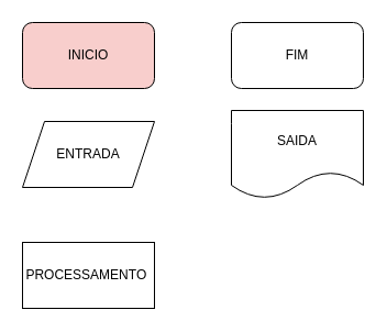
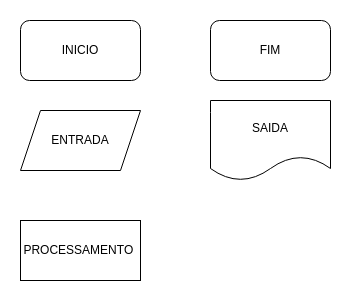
  <mxCell id="0" />
  <mxCell id="1" parent="0" />
- <mxCell id="2" value="INICIO" style="rounded=1;whiteSpace=wrap;html=1;fillColor=#f8cecc;" vertex="1" parent="1"><mxGeometry x="20" y="20" width="120" height="60" as="geometry" /></mxCell>
+ <mxCell id="2" value="INICIO" style="rounded=1;whiteSpace=wrap;html=1;" vertex="1" parent="1"><mxGeometry x="20" y="20" width="120" height="60" as="geometry" /></mxCell>
  <mxCell id="3" value="FIM" style="rounded=1;whiteSpace=wrap;html=1;" vertex="1" parent="1"><mxGeometry x="210" y="20" width="120" height="60" as="geometry" /></mxCell>
  <mxCell id="4" value="ENTRADA" style="shape=parallelogram;perimeter=parallelogramPerimeter;whiteSpace=wrap;html=1;fixedSize=1;" vertex="1" parent="1"><mxGeometry x="20" y="110" width="120" height="60" as="geometry" /></mxCell>
  <mxCell id="5" value="SAIDA" style="shape=document;whiteSpace=wrap;html=1;boundedLbl=1;" vertex="1" parent="1"><mxGeometry x="210" y="100" width="120" height="80" as="geometry" /></mxCell>
  <mxCell id="6" value="PROCESSAMENTO&amp;nbsp;" style="rounded=0;whiteSpace=wrap;html=1;" vertex="1" parent="1"><mxGeometry x="20" y="220" width="120" height="60" as="geometry" /></mxCell>
